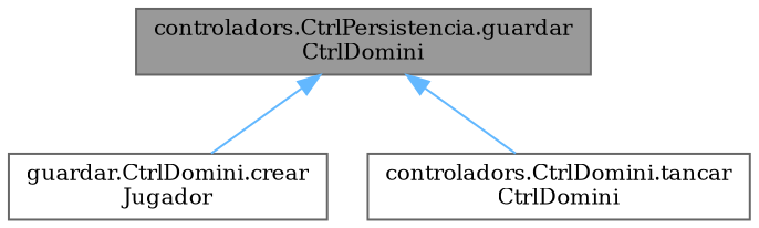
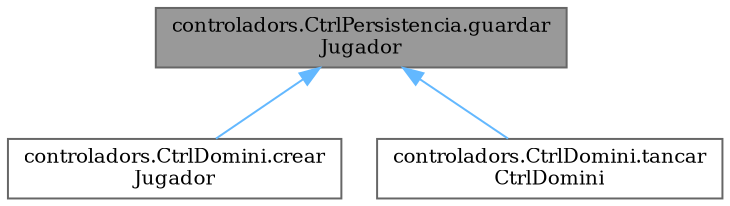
  digraph {
    fontname="DejaVu Serif"
    rankdir=TB
    node [color=grey40 fillcolor=white fontname="DejaVu Serif" fontsize=10 shape=box style=filled]
    edge [color=steelblue1 dir=back fontname="DejaVu Serif" fontsize=10 labelfontname=Helvetica labelfontsize=10 style=solid]
-   n1 [color=gray40 fillcolor=grey60 fontcolor=black height=0.2 label="controladors.CtrlPersistencia.guardar\lCtrlDomini" width=0.4]
-   n2 [height=0.2 label="guardar.CtrlDomini.crear\lJugador" width=0.4]
+   n1 [color=gray40 fillcolor=grey60 fontcolor=black height=0.2 label="controladors.CtrlPersistencia.guardar\lJugador" width=0.4]
+   n2 [height=0.2 label="controladors.CtrlDomini.crear\lJugador" width=0.4]
    n3 [height=0.2 label="controladors.CtrlDomini.tancar\lCtrlDomini" width=0.4]
    n1 -> n2
    n1 -> n3
  }
